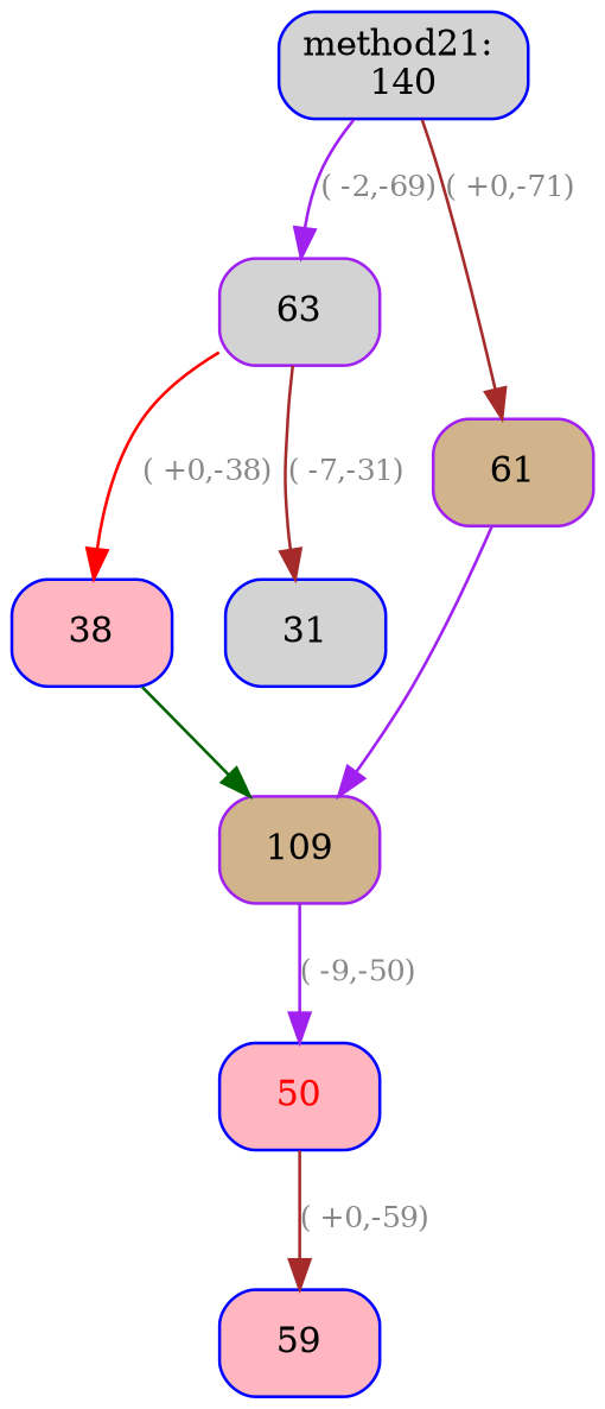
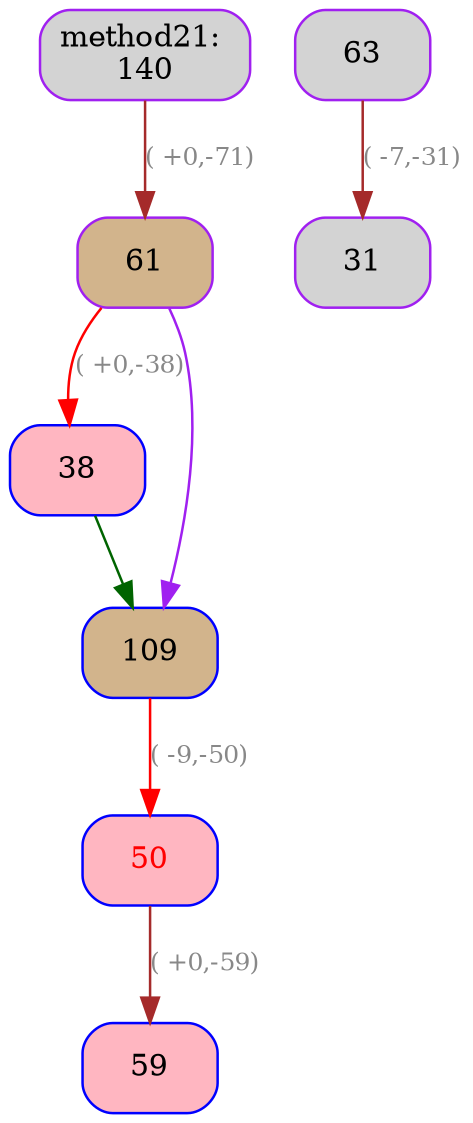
  digraph {
    rankdir=TB
    node [color=blue fillcolor=lightgrey fontcolor=black fontsize=12 shape=box style="rounded,filled"]
    edge [color=brown fontcolor="#888888" fontsize=10]
-   n1 [label="method21: \n140"]
+   n1 [color=purple label="method21: \n140"]
    n2 [color=purple label=63]
    n3 [color=purple fillcolor=tan label=61]
    n4 [fillcolor=lightpink label=38]
-   n5 [label=31]
-   n6 [color=purple fillcolor=tan label=109]
+   n5 [color=purple label=31]
+   n6 [fillcolor=tan label=109]
    n7 [fillcolor=lightpink fontcolor=red label=50]
    n8 [fillcolor=lightpink label=59]
-   n1 -> n2 [color=purple label="( -2,-69)"]
    n1 -> n3 [label="( +0,-71)"]
-   n2 -> n4 [color=red label="( +0,-38)"]
+   n3 -> n4 [color=red label="( +0,-38)"]
    n2 -> n5 [label="( -7,-31)"]
    n3 -> n6 [color=purple]
    n4 -> n6 [color=darkgreen]
-   n6 -> n7 [color=purple label="( -9,-50)"]
+   n6 -> n7 [color=red label="( -9,-50)"]
    n7 -> n8 [label="( +0,-59)"]
  }
